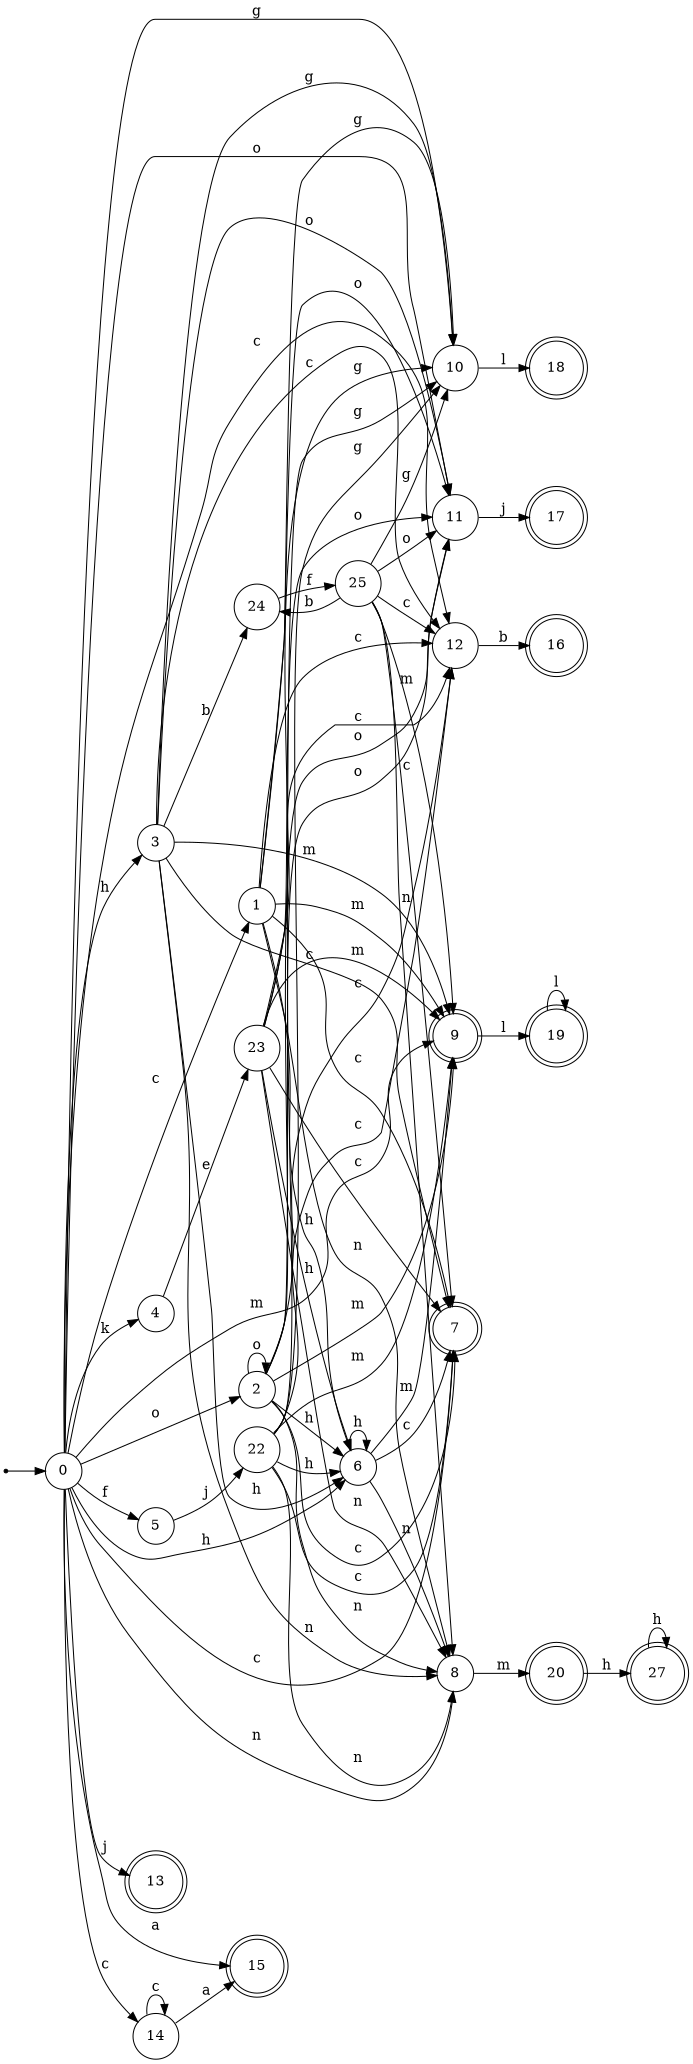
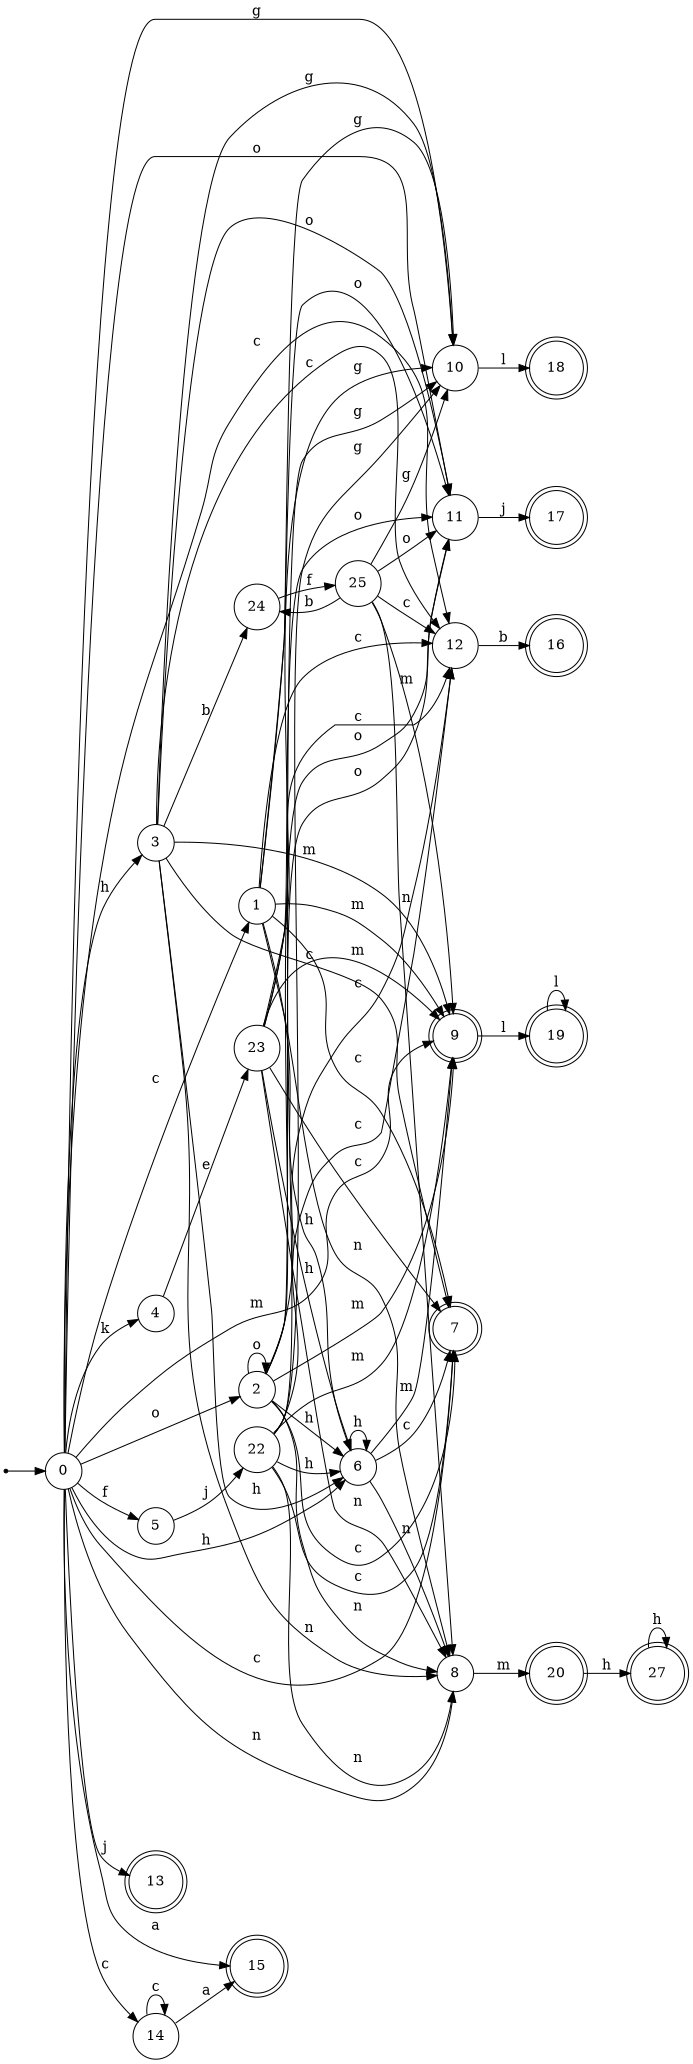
  digraph {
    rankdir=LR
    node [shape=circle]
    dummy0 [shape=point]
    0
    1
    2
    3
    4
    5
    6
    7 [shape=doublecircle]
    8
    9 [shape=doublecircle]
    10
    11
    12
    13 [shape=doublecircle]
    14
    15 [shape=doublecircle]
    24
    23
    22
    20 [shape=doublecircle]
    19 [shape=doublecircle]
    18 [shape=doublecircle]
    17 [shape=doublecircle]
    16 [shape=doublecircle]
    25
    n27 [label=27 shape=doublecircle]
    dummy0 -> 0
    0 -> 1 [label=c]
    0 -> 2 [label=o]
    0 -> 3 [label=h]
    0 -> 4 [label=k]
    0 -> 5 [label=f]
    0 -> 6 [label=h]
    0 -> 7 [label=c]
    0 -> 8 [label=n]
    0 -> 9 [label=m]
    0 -> 10 [label=g]
    0 -> 11 [label=o]
    0 -> 12 [label=c]
    0 -> 13 [label=j]
    0 -> 14 [label=c]
    0 -> 15 [label=a]
    1 -> 6 [label=h]
    1 -> 7 [label=c]
    1 -> 8 [label=n]
    1 -> 9 [label=m]
    1 -> 10 [label=g]
    1 -> 11 [label=o]
    1 -> 12 [label=c]
    2 -> 2 [label=o]
    2 -> 6 [label=h]
    2 -> 7 [label=c]
    2 -> 8 [label=n]
    2 -> 9 [label=m]
    2 -> 10 [label=g]
    2 -> 11 [label=o]
    2 -> 12 [label=c]
    3 -> 6 [label=h]
    3 -> 7 [label=c]
    3 -> 8 [label=n]
    3 -> 9 [label=m]
    3 -> 10 [label=g]
    3 -> 11 [label=o]
    3 -> 12 [label=c]
    3 -> 24 [label=b]
    4 -> 23 [label=e]
    5 -> 22 [label=j]
    6 -> 6 [label=h]
    6 -> 7 [label=c]
    6 -> 8 [label=n]
    6 -> 9 [label=m]
    8 -> 20 [label=m]
    9 -> 19 [label=l]
    10 -> 18 [label=l]
    11 -> 17 [label=j]
    12 -> 16 [label=b]
    14 -> 14 [label=c]
    14 -> 15 [label=a]
    24 -> 25 [label=f]
    23 -> 6 [label=h]
    23 -> 7 [label=c]
    23 -> 8 [label=n]
    23 -> 9 [label=m]
    23 -> 10 [label=g]
    23 -> 11 [label=o]
    23 -> 12 [label=c]
    22 -> 6 [label=h]
    22 -> 7 [label=c]
    22 -> 8 [label=n]
    22 -> 9 [label=m]
    22 -> 10 [label=g]
    22 -> 11 [label=o]
    22 -> 12 [label=c]
    20 -> n27 [label=h]
    19 -> 19 [label=l]
-   25 -> 7 [label=c]
    25 -> 8 [label=n]
    25 -> 9 [label=m]
    25 -> 10 [label=g]
    25 -> 11 [label=o]
    25 -> 12 [label=c]
    25 -> 24 [label=b]
    n27 -> n27 [label=h]
  }
